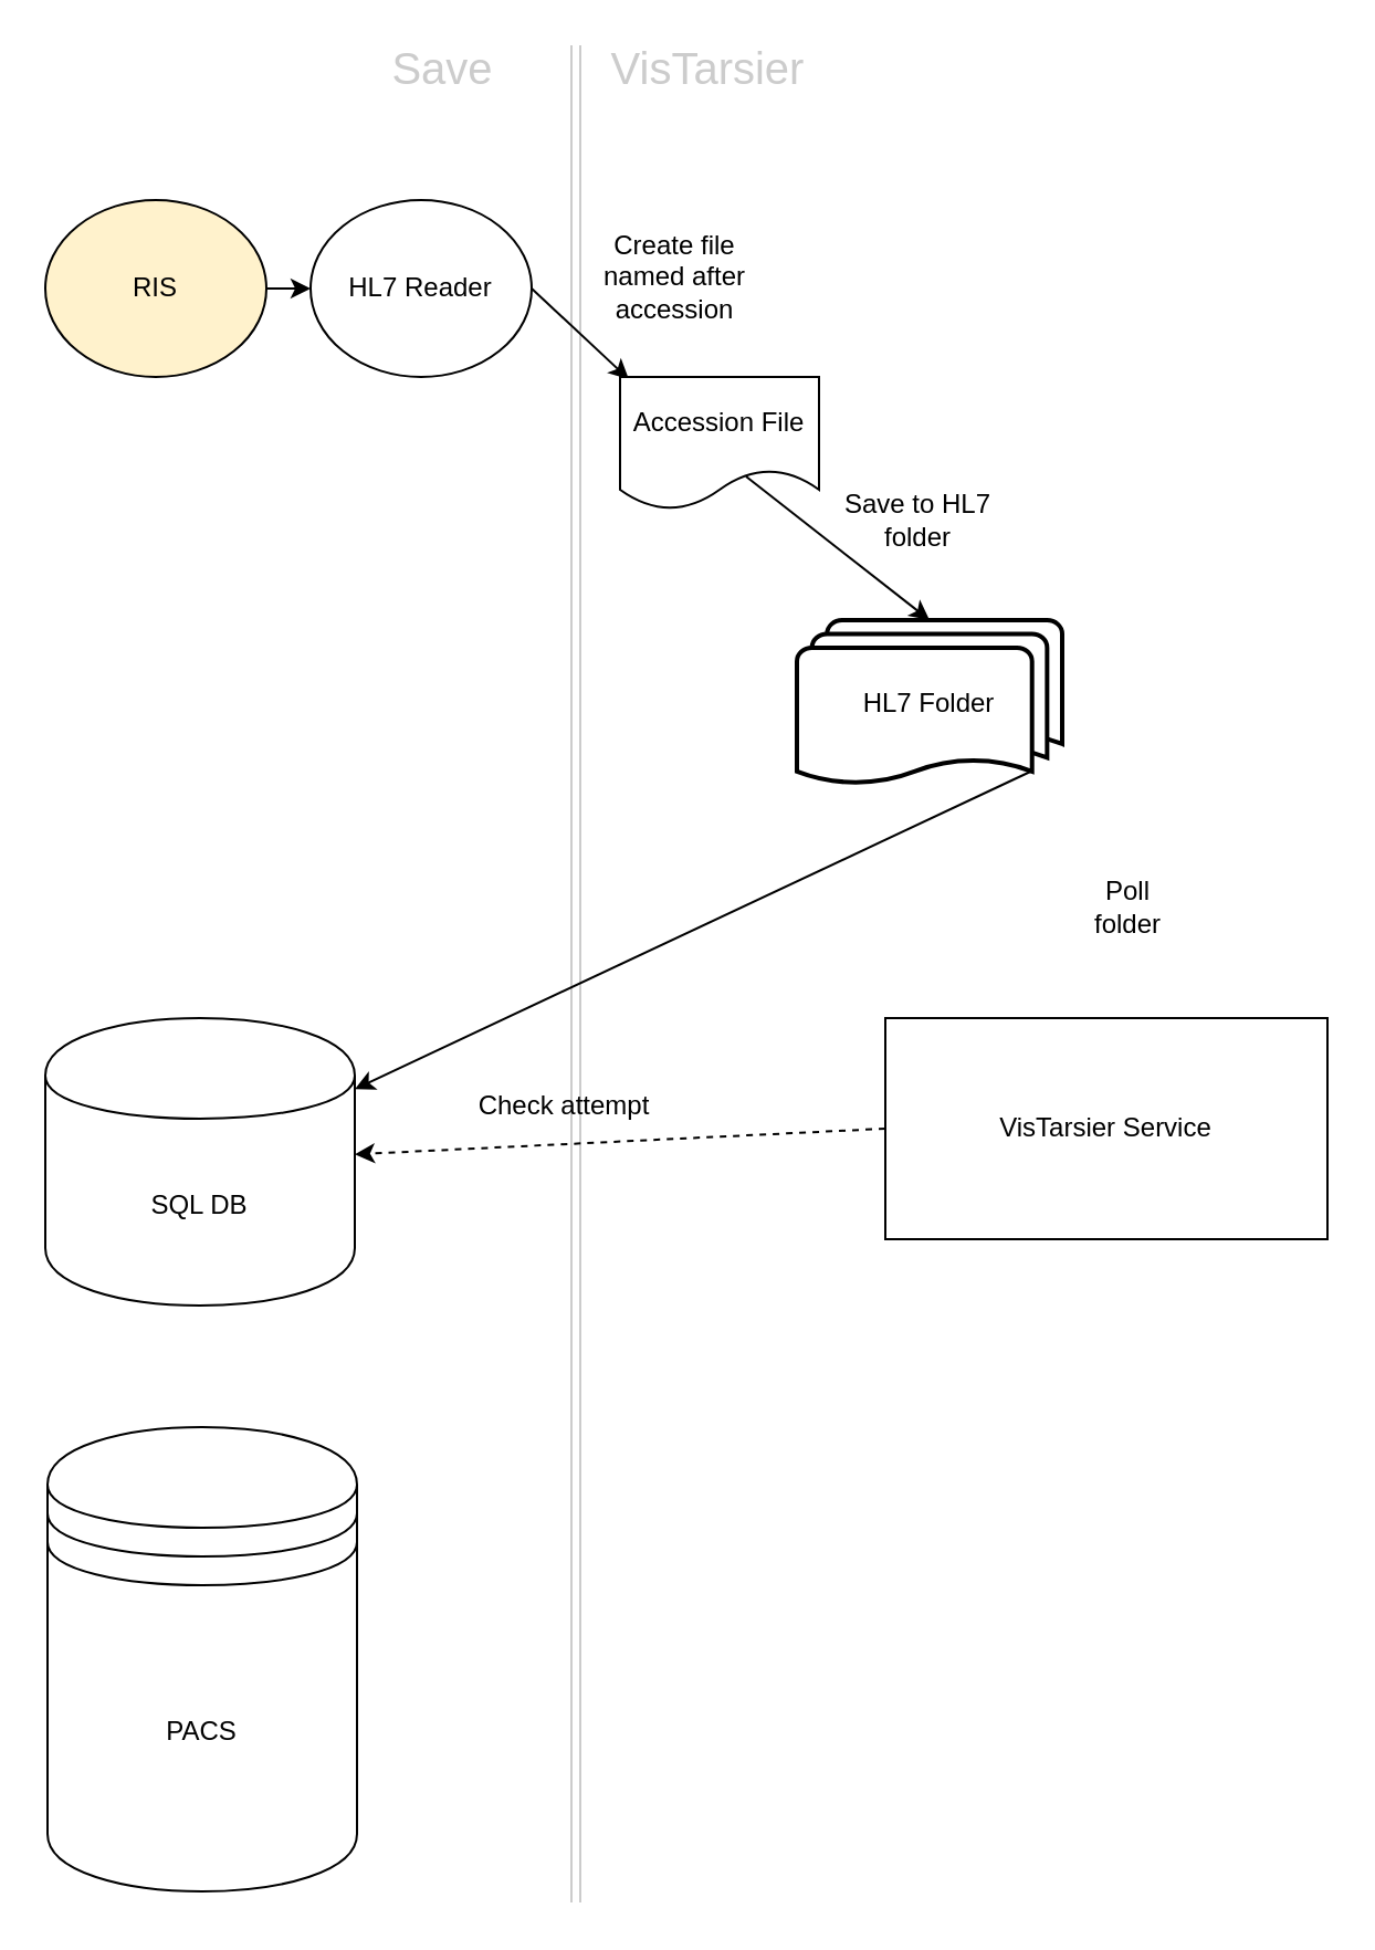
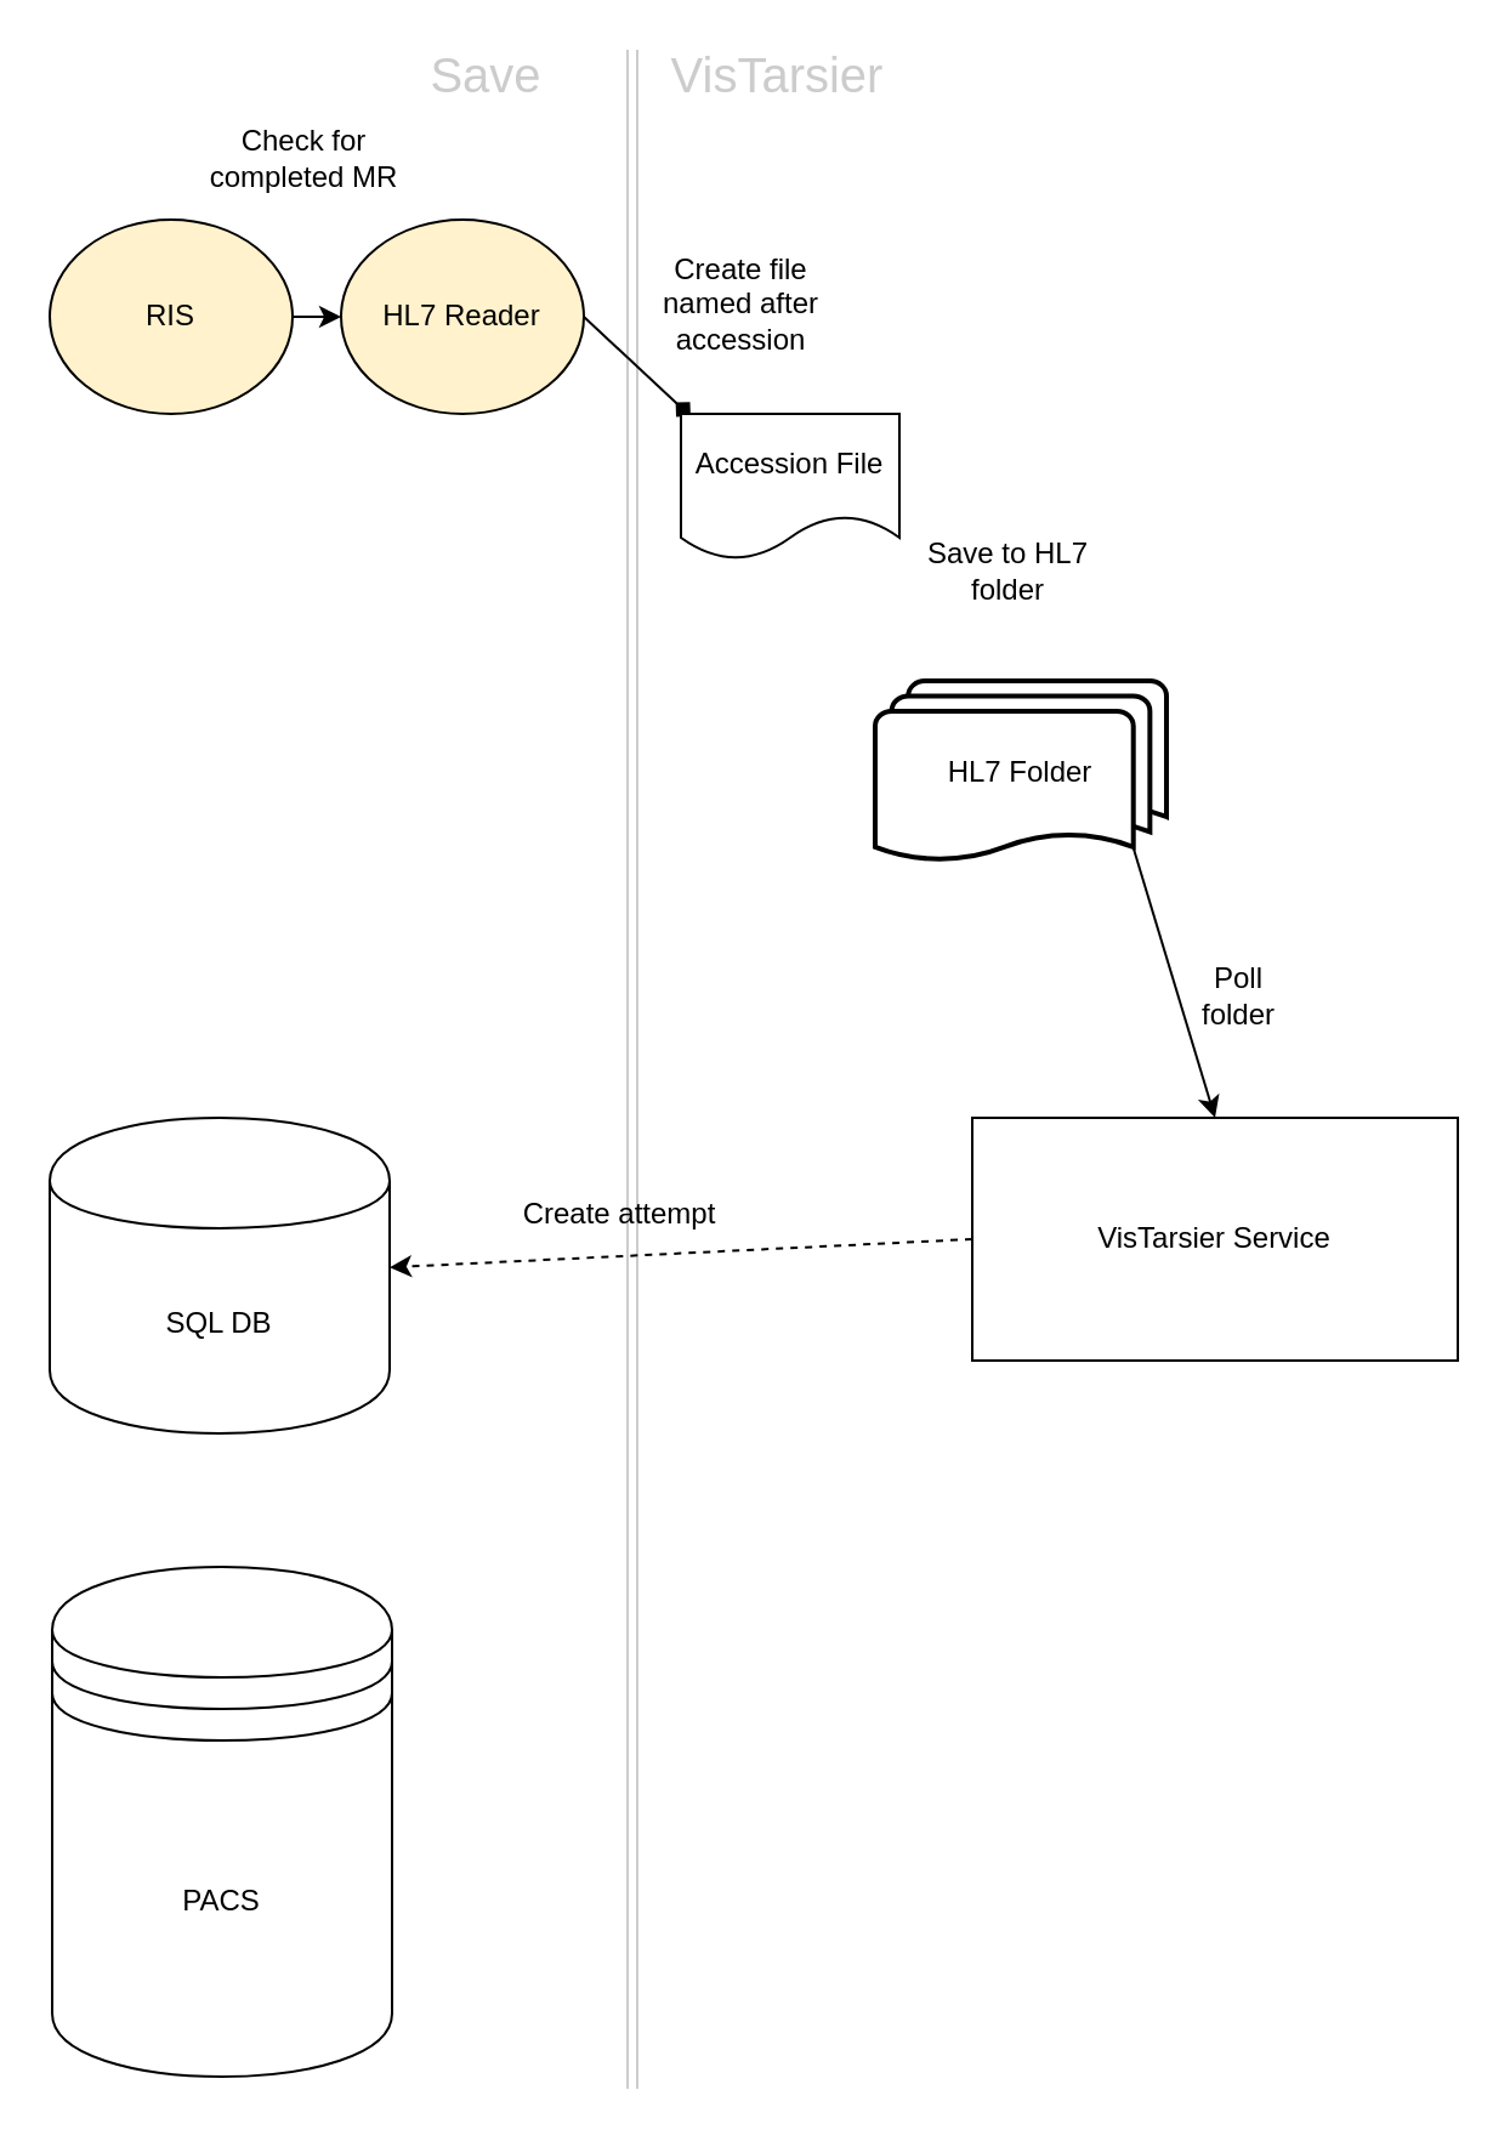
  <mxCell id="0" />
  <mxCell id="1" parent="0" />
  <mxCell id="2" value="" style="shape=link;html=1;fillColor=#f5f5f5;strokeColor=#CCCCCC;" edge="1" parent="1"><mxGeometry width="50" height="50" relative="1" as="geometry"><mxPoint x="260" y="860" as="sourcePoint" /><mxPoint x="260" as="targetPoint" y="20" /></mxGeometry></mxCell>
  <mxCell id="3" value="SQL DB" style="shape=cylinder;whiteSpace=wrap;html=1;boundedLbl=1;backgroundOutline=1;" vertex="1" parent="1"><mxGeometry x="20" y="460" width="140" height="130" as="geometry" /></mxCell>
  <mxCell id="4" value="RIS" style="ellipse;whiteSpace=wrap;html=1;fillColor=#fff2cc;" vertex="1" parent="1"><mxGeometry x="20" y="90" width="100" height="80" as="geometry" /></mxCell>
- <mxCell id="5" value="HL7 Reader" style="ellipse;whiteSpace=wrap;html=1;" vertex="1" parent="1"><mxGeometry x="140" y="90" width="100" height="80" as="geometry" /></mxCell>
+ <mxCell id="5" value="HL7 Reader" style="ellipse;whiteSpace=wrap;html=1;fillColor=#fff2cc;" vertex="1" parent="1"><mxGeometry x="140" y="90" width="100" height="80" as="geometry" /></mxCell>
  <mxCell id="6" value="HL7 Folder" style="strokeWidth=2;html=1;shape=mxgraph.flowchart.multi-document;whiteSpace=wrap;" vertex="1" parent="1"><mxGeometry x="360" y="280" width="120" height="75" as="geometry" /></mxCell>
  <mxCell id="7" value="" style="endArrow=classic;html=1;entryX=0;entryY=0.5;entryDx=0;entryDy=0;exitX=1;exitY=0.5;exitDx=0;exitDy=0;" edge="1" parent="1" source="4" target="5"><mxGeometry width="50" height="50" relative="1" as="geometry"><mxPoint x="10" y="520" as="sourcePoint" /><mxPoint x="60" y="470" as="targetPoint" /></mxGeometry></mxCell>
- <mxCell id="8" value="" style="endArrow=classic;html=1;entryX=0.044;entryY=0.017;entryDx=0;entryDy=0;entryPerimeter=0;exitX=1;exitY=0.5;exitDx=0;exitDy=0;" edge="1" parent="1" source="5" target="9"><mxGeometry width="50" height="50" relative="1" as="geometry"><mxPoint x="10" y="520" as="sourcePoint" /><mxPoint x="60" y="470" as="targetPoint" /></mxGeometry></mxCell>
+ <mxCell id="8" value="" style="endArrow=diamond;html=1;entryX=0.044;entryY=0.017;entryDx=0;entryDy=0;entryPerimeter=0;exitX=1;exitY=0.5;exitDx=0;exitDy=0;" edge="1" parent="1" source="5" target="9"><mxGeometry width="50" height="50" relative="1" as="geometry"><mxPoint x="10" y="520" as="sourcePoint" /><mxPoint x="60" y="470" as="targetPoint" /></mxGeometry></mxCell>
  <mxCell id="9" value="Accession File" style="shape=document;whiteSpace=wrap;html=1;boundedLbl=1;" vertex="1" parent="1"><mxGeometry x="280" y="170" width="90" height="60" as="geometry" /></mxCell>
- <mxCell id="10" value="" style="endArrow=classic;html=1;entryX=0.5;entryY=0;entryDx=0;entryDy=0;entryPerimeter=0;exitX=0.633;exitY=0.75;exitDx=0;exitDy=0;exitPerimeter=0;" edge="1" parent="1" source="9" target="6"><mxGeometry width="50" height="50" relative="1" as="geometry"><mxPoint x="320" y="270" as="sourcePoint" /><mxPoint x="370" y="220" as="targetPoint" /></mxGeometry></mxCell>
  <mxCell id="11" value="VisTarsier Service" style="rounded=0;whiteSpace=wrap;html=1;" vertex="1" parent="1"><mxGeometry x="400" y="460" width="200" height="100" as="geometry" /></mxCell>
- <mxCell id="12" value="" style="endArrow=classic;html=1;exitX=0.885;exitY=0.91;exitDx=0;exitDy=0;exitPerimeter=0;" edge="1" parent="1" source="6" target="3"><mxGeometry width="50" height="50" relative="1" as="geometry"><mxPoint x="20" y="660" as="sourcePoint" /><mxPoint x="70" y="610" as="targetPoint" /></mxGeometry></mxCell>
+ <mxCell id="12" value="" style="endArrow=classic;html=1;entryX=0.5;entryY=0;entryDx=0;entryDy=0;exitX=0.885;exitY=0.91;exitDx=0;exitDy=0;exitPerimeter=0;" edge="1" parent="1" source="6" target="11"><mxGeometry width="50" height="50" relative="1" as="geometry"><mxPoint x="20" y="660" as="sourcePoint" /><mxPoint x="70" y="610" as="targetPoint" /></mxGeometry></mxCell>
+ <mxCell id="13" value="Check for completed MR" style="text;html=1;strokeColor=none;fillColor=none;align=center;verticalAlign=middle;whiteSpace=wrap;rounded=0;" vertex="1" parent="1"><mxGeometry x="80" y="50" width="90" height="30" as="geometry" /></mxCell>
  <mxCell id="14" value="Create file named after accession" style="text;html=1;strokeColor=none;fillColor=none;align=center;verticalAlign=middle;whiteSpace=wrap;rounded=0;" vertex="1" parent="1"><mxGeometry x="260" y="100" width="90" height="50" as="geometry" /></mxCell>
  <mxCell id="15" value="PACS" style="shape=datastore;whiteSpace=wrap;html=1;" vertex="1" parent="1"><mxGeometry x="21" y="645" width="140" height="210" as="geometry" /></mxCell>
  <mxCell id="16" value="" style="endArrow=classic;html=1;exitX=0;exitY=0.5;exitDx=0;exitDy=0;dashed=1;" edge="1" parent="1" source="11" target="3"><mxGeometry width="50" height="50" relative="1" as="geometry"><mxPoint x="20" y="930" as="sourcePoint" /><mxPoint x="70" y="880" as="targetPoint" /></mxGeometry></mxCell>
- <mxCell id="17" value="Check attempt" style="text;html=1;strokeColor=none;fillColor=none;align=center;verticalAlign=middle;whiteSpace=wrap;rounded=0;" vertex="1" parent="1"><mxGeometry x="205" y="490" width="100" height="20" as="geometry" /></mxCell>
+ <mxCell id="17" value="Create attempt" style="text;html=1;strokeColor=none;fillColor=none;align=center;verticalAlign=middle;whiteSpace=wrap;rounded=0;" vertex="1" parent="1"><mxGeometry x="205" y="490" width="100" height="20" as="geometry" /></mxCell>
  <mxCell id="18" value="VisTarsier" style="text;html=1;strokeColor=none;fillColor=none;align=center;verticalAlign=middle;whiteSpace=wrap;rounded=0;fontSize=20;opacity=50;fontColor=#CCCCCC;" vertex="1" parent="1"><mxGeometry x="270" width="100" height="20" as="geometry" y="20" /></mxCell>
  <mxCell id="19" value="Save" style="text;html=1;strokeColor=none;fillColor=none;align=center;verticalAlign=middle;whiteSpace=wrap;rounded=0;fontSize=20;opacity=50;fontColor=#CCCCCC;" vertex="1" parent="1"><mxGeometry x="150" width="100" height="20" as="geometry" y="20" /></mxCell>
  <mxCell id="20" value="Save to HL7 folder" style="text;html=1;strokeColor=none;fillColor=none;align=center;verticalAlign=middle;whiteSpace=wrap;rounded=0;" vertex="1" parent="1"><mxGeometry x="370" y="210" width="90" height="50" as="geometry" /></mxCell>
  <mxCell id="21" value="Poll folder" style="text;html=1;strokeColor=none;fillColor=none;align=center;verticalAlign=middle;whiteSpace=wrap;rounded=0;fontSize=12;fontColor=#000000;opacity=50;" vertex="1" parent="1"><mxGeometry x="490" y="400" width="40" height="20" as="geometry" /></mxCell>
